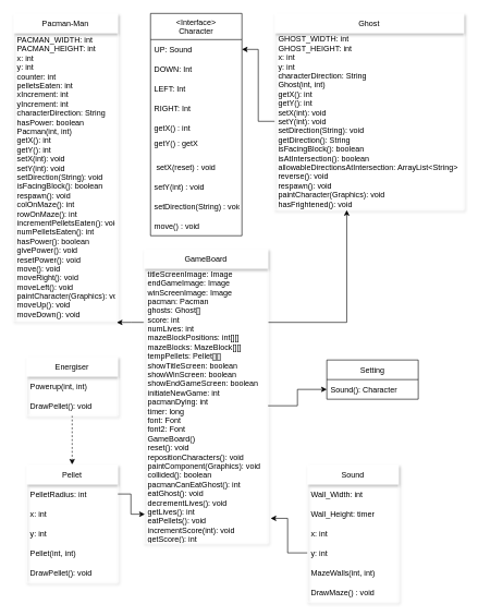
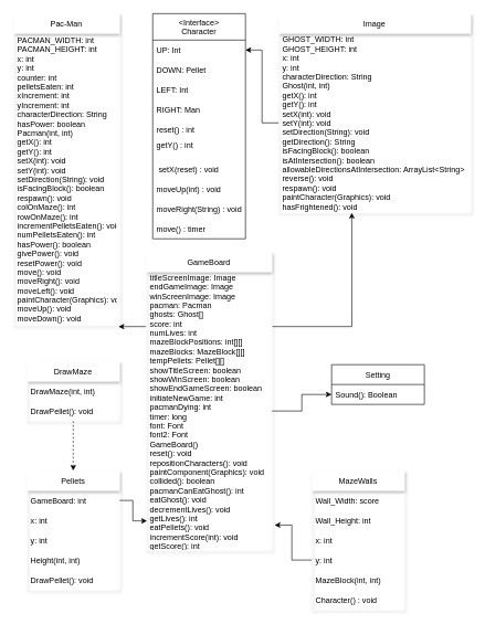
  <mxCell id="0" />
  <mxCell id="1" parent="0" />
  <mxCell id="2" value="&lt;Interface&gt;&#10;Character" style="swimlane;fontStyle=0;childLayout=stackLayout;horizontal=1;startSize=40;horizontalStack=0;resizeParent=1;resizeParentMax=0;resizeLast=0;collapsible=1;marginBottom=0;" parent="1" vertex="1"><mxGeometry x="230" y="20" width="140" height="340" as="geometry"><mxRectangle x="350" y="470" width="100" height="40" as="alternateBounds" /></mxGeometry></mxCell>
- <mxCell id="3" value="UP: Sound" style="text;strokeColor=none;fillColor=none;align=left;verticalAlign=middle;spacingLeft=4;spacingRight=4;overflow=hidden;points=[[0,0.5],[1,0.5]];portConstraint=eastwest;rotatable=0;" parent="2" vertex="1"><mxGeometry y="40" width="140" height="30" as="geometry" /></mxCell>
- <mxCell id="4" value="DOWN: Int" style="text;strokeColor=none;fillColor=none;align=left;verticalAlign=middle;spacingLeft=4;spacingRight=4;overflow=hidden;points=[[0,0.5],[1,0.5]];portConstraint=eastwest;rotatable=0;" parent="2" vertex="1"><mxGeometry y="70" width="140" height="30" as="geometry" /></mxCell>
+ <mxCell id="3" value="UP: Int" style="text;strokeColor=none;fillColor=none;align=left;verticalAlign=middle;spacingLeft=4;spacingRight=4;overflow=hidden;points=[[0,0.5],[1,0.5]];portConstraint=eastwest;rotatable=0;" parent="2" vertex="1"><mxGeometry y="40" width="140" height="30" as="geometry" /></mxCell>
+ <mxCell id="4" value="DOWN: Pellet" style="text;strokeColor=none;fillColor=none;align=left;verticalAlign=middle;spacingLeft=4;spacingRight=4;overflow=hidden;points=[[0,0.5],[1,0.5]];portConstraint=eastwest;rotatable=0;" parent="2" vertex="1"><mxGeometry y="70" width="140" height="30" as="geometry" /></mxCell>
  <mxCell id="5" value="LEFT: Int" style="text;strokeColor=none;fillColor=none;align=left;verticalAlign=middle;spacingLeft=4;spacingRight=4;overflow=hidden;points=[[0,0.5],[1,0.5]];portConstraint=eastwest;rotatable=0;" parent="2" vertex="1"><mxGeometry y="100" width="140" height="30" as="geometry" /></mxCell>
- <mxCell id="6" value="RIGHT: Int" style="text;strokeColor=none;fillColor=none;align=left;verticalAlign=middle;spacingLeft=4;spacingRight=4;overflow=hidden;points=[[0,0.5],[1,0.5]];portConstraint=eastwest;rotatable=0;" parent="2" vertex="1"><mxGeometry y="130" width="140" height="30" as="geometry" /></mxCell>
- <mxCell id="7" value="getX() : int" style="text;strokeColor=none;fillColor=none;align=left;verticalAlign=middle;spacingLeft=4;spacingRight=4;overflow=hidden;points=[[0,0.5],[1,0.5]];portConstraint=eastwest;rotatable=0;" parent="2" vertex="1"><mxGeometry y="160" width="140" height="30" as="geometry" /></mxCell>
- <mxCell id="8" value="getY() : getX&#10;" style="text;strokeColor=none;fillColor=none;align=left;verticalAlign=middle;spacingLeft=4;spacingRight=4;overflow=hidden;points=[[0,0.5],[1,0.5]];portConstraint=eastwest;rotatable=0;" parent="2" vertex="1"><mxGeometry y="190" width="140" height="30" as="geometry" /></mxCell>
+ <mxCell id="6" value="RIGHT: Man" style="text;strokeColor=none;fillColor=none;align=left;verticalAlign=middle;spacingLeft=4;spacingRight=4;overflow=hidden;points=[[0,0.5],[1,0.5]];portConstraint=eastwest;rotatable=0;" parent="2" vertex="1"><mxGeometry y="130" width="140" height="30" as="geometry" /></mxCell>
+ <mxCell id="7" value="reset() : int" style="text;strokeColor=none;fillColor=none;align=left;verticalAlign=middle;spacingLeft=4;spacingRight=4;overflow=hidden;points=[[0,0.5],[1,0.5]];portConstraint=eastwest;rotatable=0;" parent="2" vertex="1"><mxGeometry y="160" width="140" height="30" as="geometry" /></mxCell>
+ <mxCell id="8" value="getY() : int&#10;" style="text;strokeColor=none;fillColor=none;align=left;verticalAlign=middle;spacingLeft=4;spacingRight=4;overflow=hidden;points=[[0,0.5],[1,0.5]];portConstraint=eastwest;rotatable=0;" parent="2" vertex="1"><mxGeometry y="190" width="140" height="30" as="geometry" /></mxCell>
  <mxCell id="9" value=" setX(reset) : void" style="text;strokeColor=none;fillColor=none;align=left;verticalAlign=middle;spacingLeft=4;spacingRight=4;overflow=hidden;points=[[0,0.5],[1,0.5]];portConstraint=eastwest;rotatable=0;" parent="2" vertex="1"><mxGeometry y="220" width="140" height="30" as="geometry" /></mxCell>
- <mxCell id="10" value="setY(int) : void" style="text;strokeColor=none;fillColor=none;align=left;verticalAlign=middle;spacingLeft=4;spacingRight=4;overflow=hidden;points=[[0,0.5],[1,0.5]];portConstraint=eastwest;rotatable=0;" parent="2" vertex="1"><mxGeometry y="250" width="140" height="30" as="geometry" /></mxCell>
- <mxCell id="11" value="setDirection(String) : void" style="text;strokeColor=none;fillColor=none;align=left;verticalAlign=middle;spacingLeft=4;spacingRight=4;overflow=hidden;points=[[0,0.5],[1,0.5]];portConstraint=eastwest;rotatable=0;" parent="2" vertex="1"><mxGeometry y="280" width="140" height="30" as="geometry" /></mxCell>
- <mxCell id="12" value="move() : void" style="text;strokeColor=none;fillColor=none;align=left;verticalAlign=middle;spacingLeft=4;spacingRight=4;overflow=hidden;points=[[0,0.5],[1,0.5]];portConstraint=eastwest;rotatable=0;" parent="2" vertex="1"><mxGeometry y="310" width="140" height="30" as="geometry" /></mxCell>
- <mxCell id="13" value="Pacman-Man" style="swimlane;fontStyle=0;childLayout=stackLayout;horizontal=1;startSize=30;horizontalStack=0;resizeParent=1;resizeParentMax=0;resizeLast=0;collapsible=1;marginBottom=0;shadow=1;strokeColor=#FFFFFF;" parent="1" vertex="1"><mxGeometry x="20" y="20" width="160" height="470" as="geometry" /></mxCell>
+ <mxCell id="10" value="moveUp(int) : void" style="text;strokeColor=none;fillColor=none;align=left;verticalAlign=middle;spacingLeft=4;spacingRight=4;overflow=hidden;points=[[0,0.5],[1,0.5]];portConstraint=eastwest;rotatable=0;" parent="2" vertex="1"><mxGeometry y="250" width="140" height="30" as="geometry" /></mxCell>
+ <mxCell id="11" value="moveRight(String) : void" style="text;strokeColor=none;fillColor=none;align=left;verticalAlign=middle;spacingLeft=4;spacingRight=4;overflow=hidden;points=[[0,0.5],[1,0.5]];portConstraint=eastwest;rotatable=0;" parent="2" vertex="1"><mxGeometry y="280" width="140" height="30" as="geometry" /></mxCell>
+ <mxCell id="12" value="move() : timer" style="text;strokeColor=none;fillColor=none;align=left;verticalAlign=middle;spacingLeft=4;spacingRight=4;overflow=hidden;points=[[0,0.5],[1,0.5]];portConstraint=eastwest;rotatable=0;" parent="2" vertex="1"><mxGeometry y="310" width="140" height="30" as="geometry" /></mxCell>
+ <mxCell id="13" value="Pac-Man" style="swimlane;fontStyle=0;childLayout=stackLayout;horizontal=1;startSize=30;horizontalStack=0;resizeParent=1;resizeParentMax=0;resizeLast=0;collapsible=1;marginBottom=0;shadow=1;strokeColor=#FFFFFF;" parent="1" vertex="1"><mxGeometry x="20" y="20" width="160" height="470" as="geometry" /></mxCell>
  <mxCell id="14" value="PACMAN_WIDTH: int&#10;PACMAN_HEIGHT: int&#10;x: int&#10;y: int&#10;counter: int&#10;pelletsEaten: int&#10;xIncrement: int&#10;yIncrement: int&#10;characterDirection: String&#10;hasPower: boolean&#10;Pacman(int, int)&#10;getX(): int&#10;getY(): int&#10;setX(int): void&#10;setY(int): void&#10;setDirection(String): void&#10;isFacingBlock(): boolean&#10;respawn(): void&#10;colOnMaze(): int&#10;rowOnMaze(): int&#10;incrementPelletsEaten(): void&#10;numPelletsEaten(): int&#10;hasPower(): boolean&#10;givePower(): void&#10;resetPower(): void&#10;move(): void&#10;moveRight(): void&#10;moveLeft(): void&#10;paintCharacter(Graphics): void&#10;moveUp(): void&#10;moveDown(): void" style="text;strokeColor=none;fillColor=none;align=left;verticalAlign=middle;spacingLeft=4;spacingRight=4;overflow=hidden;points=[[0,0.5],[1,0.5]];portConstraint=eastwest;rotatable=0;shadow=1;" parent="13" vertex="1"><mxGeometry y="30" width="160" height="440" as="geometry" /></mxCell>
- <mxCell id="15" value="Ghost" style="swimlane;fontStyle=0;childLayout=stackLayout;horizontal=1;startSize=30;horizontalStack=0;resizeParent=1;resizeParentMax=0;resizeLast=0;collapsible=1;marginBottom=0;shadow=1;strokeColor=#FFFFFF;" parent="1" vertex="1"><mxGeometry x="420" y="20" width="290" height="300" as="geometry" /></mxCell>
+ <mxCell id="15" value="Image" style="swimlane;fontStyle=0;childLayout=stackLayout;horizontal=1;startSize=30;horizontalStack=0;resizeParent=1;resizeParentMax=0;resizeLast=0;collapsible=1;marginBottom=0;shadow=1;strokeColor=#FFFFFF;" parent="1" vertex="1"><mxGeometry x="420" y="20" width="290" height="300" as="geometry" /></mxCell>
  <mxCell id="16" value="GHOST_WIDTH: int&#10;GHOST_HEIGHT: int&#10;x: int&#10;y: int&#10;characterDirection: String&#10;Ghost(int, int)&#10;getX(): int&#10;getY(): int&#10;setX(int): void&#10;setY(int): void&#10;setDirection(String): void&#10;getDirection(): String&#10;isFacingBlock(): boolean&#10;isAtIntersection(): boolean&#10;allowableDirectionsAtIntersection: ArrayList&lt;String&gt;&#10;reverse(): void&#10;respawn(): void&#10;paintCharacter(Graphics): void&#10;hasFrightened(): void" style="text;strokeColor=none;fillColor=none;align=left;verticalAlign=middle;spacingLeft=4;spacingRight=4;overflow=hidden;points=[[0,0.5],[1,0.5]];portConstraint=eastwest;rotatable=0;shadow=1;" parent="15" vertex="1"><mxGeometry y="30" width="290" height="270" as="geometry" /></mxCell>
  <mxCell id="17" style="edgeStyle=orthogonalEdgeStyle;rounded=0;orthogonalLoop=1;jettySize=auto;html=1;exitX=0;exitY=0.5;exitDx=0;exitDy=0;entryX=1;entryY=0.5;entryDx=0;entryDy=0;" parent="1" source="16" target="3" edge="1"><mxGeometry relative="1" as="geometry" /></mxCell>
  <mxCell id="18" style="edgeStyle=orthogonalEdgeStyle;rounded=0;orthogonalLoop=1;jettySize=auto;html=1;exitX=1;exitY=0.25;exitDx=0;exitDy=0;entryX=0.381;entryY=1.003;entryDx=0;entryDy=0;entryPerimeter=0;" parent="1" source="20" target="16" edge="1"><mxGeometry relative="1" as="geometry" /></mxCell>
  <mxCell id="19" style="edgeStyle=orthogonalEdgeStyle;rounded=0;orthogonalLoop=1;jettySize=auto;html=1;exitX=0;exitY=0.25;exitDx=0;exitDy=0;entryX=0.99;entryY=1.006;entryDx=0;entryDy=0;entryPerimeter=0;" parent="1" source="20" target="14" edge="1"><mxGeometry relative="1" as="geometry" /></mxCell>
  <mxCell id="20" value="GameBoard" style="swimlane;fontStyle=0;childLayout=stackLayout;horizontal=1;startSize=30;horizontalStack=0;resizeParent=1;resizeParentMax=0;resizeLast=0;collapsible=1;marginBottom=0;shadow=1;strokeColor=#FFFFFF;" parent="1" vertex="1"><mxGeometry x="220" y="380" width="190" height="450" as="geometry" /></mxCell>
  <mxCell id="21" value="titleScreenImage: Image&#10;endGameImage: Image&#10;winScreenImage: Image&#10;pacman: Pacman&#10;ghosts: Ghost[]&#10;score: int&#10;numLives: int&#10;mazeBlockPositions: int[][]&#10;mazeBlocks: MazeBlock[][]&#10;tempPellets: Pellet[][]&#10;showTitleScreen: boolean&#10;showWinScreen: boolean&#10;showEndGameScreen: boolean&#10;initiateNewGame: int&#10;pacmanDying: int&#10;timer: long&#10;font: Font&#10;font2: Font&#10;GameBoard()&#10;reset(): void&#10;repositionCharacters(): void&#10;paintComponent(Graphics): void&#10;collided(): boolean&#10;pacmanCanEatGhost(): int&#10;eatGhost(): void&#10;decrementLives(): void&#10;getLives(): int &#10;eatPellets(): void&#10;incrementScore(int): void&#10;getScore(): int" style="text;strokeColor=none;fillColor=none;align=left;verticalAlign=middle;spacingLeft=4;spacingRight=4;overflow=hidden;points=[[0,0.5],[1,0.5]];portConstraint=eastwest;rotatable=0;shadow=1;" parent="20" vertex="1"><mxGeometry y="30" width="190" height="420" as="geometry" /></mxCell>
  <mxCell id="22" style="edgeStyle=orthogonalEdgeStyle;rounded=0;orthogonalLoop=1;jettySize=auto;html=1;exitX=0.5;exitY=1;exitDx=0;exitDy=0;entryX=0.5;entryY=0;entryDx=0;entryDy=0;dashed=1;" edge="1" parent="1" source="23" target="26"><mxGeometry relative="1" as="geometry" /></mxCell>
- <mxCell id="23" value="Energiser" style="swimlane;fontStyle=0;childLayout=stackLayout;horizontal=1;startSize=30;horizontalStack=0;resizeParent=1;resizeParentMax=0;resizeLast=0;collapsible=1;marginBottom=0;shadow=1;strokeColor=#FFFFFF;" parent="1" vertex="1"><mxGeometry x="40" y="545" width="140" height="90" as="geometry" /></mxCell>
- <mxCell id="24" value="Powerup(int, int)" style="text;strokeColor=none;fillColor=none;align=left;verticalAlign=middle;spacingLeft=4;spacingRight=4;overflow=hidden;points=[[0,0.5],[1,0.5]];portConstraint=eastwest;rotatable=0;shadow=1;" parent="23" vertex="1"><mxGeometry y="30" width="140" height="30" as="geometry" /></mxCell>
+ <mxCell id="23" value="DrawMaze" style="swimlane;fontStyle=0;childLayout=stackLayout;horizontal=1;startSize=30;horizontalStack=0;resizeParent=1;resizeParentMax=0;resizeLast=0;collapsible=1;marginBottom=0;shadow=1;strokeColor=#FFFFFF;" parent="1" vertex="1"><mxGeometry x="40" y="545" width="140" height="90" as="geometry" /></mxCell>
+ <mxCell id="24" value="DrawMaze(int, int)" style="text;strokeColor=none;fillColor=none;align=left;verticalAlign=middle;spacingLeft=4;spacingRight=4;overflow=hidden;points=[[0,0.5],[1,0.5]];portConstraint=eastwest;rotatable=0;shadow=1;" parent="23" vertex="1"><mxGeometry y="30" width="140" height="30" as="geometry" /></mxCell>
  <mxCell id="25" value="DrawPellet(): void" style="text;strokeColor=none;fillColor=none;align=left;verticalAlign=middle;spacingLeft=4;spacingRight=4;overflow=hidden;points=[[0,0.5],[1,0.5]];portConstraint=eastwest;rotatable=0;shadow=1;" parent="23" vertex="1"><mxGeometry y="60" width="140" height="30" as="geometry" /></mxCell>
- <mxCell id="26" value="Pellet" style="swimlane;fontStyle=0;childLayout=stackLayout;horizontal=1;startSize=30;horizontalStack=0;resizeParent=1;resizeParentMax=0;resizeLast=0;collapsible=1;marginBottom=0;shadow=1;strokeColor=#FFFFFF;" parent="1" vertex="1"><mxGeometry x="40" y="710" width="140" height="180" as="geometry" /></mxCell>
- <mxCell id="27" value="PelletRadius: int" style="text;strokeColor=none;fillColor=none;align=left;verticalAlign=middle;spacingLeft=4;spacingRight=4;overflow=hidden;points=[[0,0.5],[1,0.5]];portConstraint=eastwest;rotatable=0;shadow=1;" parent="26" vertex="1"><mxGeometry y="30" width="140" height="30" as="geometry" /></mxCell>
+ <mxCell id="26" value="Pellets" style="swimlane;fontStyle=0;childLayout=stackLayout;horizontal=1;startSize=30;horizontalStack=0;resizeParent=1;resizeParentMax=0;resizeLast=0;collapsible=1;marginBottom=0;shadow=1;strokeColor=#FFFFFF;" parent="1" vertex="1"><mxGeometry x="40" y="710" width="140" height="180" as="geometry" /></mxCell>
+ <mxCell id="27" value="GameBoard: int" style="text;strokeColor=none;fillColor=none;align=left;verticalAlign=middle;spacingLeft=4;spacingRight=4;overflow=hidden;points=[[0,0.5],[1,0.5]];portConstraint=eastwest;rotatable=0;shadow=1;" parent="26" vertex="1"><mxGeometry y="30" width="140" height="30" as="geometry" /></mxCell>
  <mxCell id="28" value="x: int" style="text;strokeColor=none;fillColor=none;align=left;verticalAlign=middle;spacingLeft=4;spacingRight=4;overflow=hidden;points=[[0,0.5],[1,0.5]];portConstraint=eastwest;rotatable=0;shadow=1;" parent="26" vertex="1"><mxGeometry y="60" width="140" height="30" as="geometry" /></mxCell>
  <mxCell id="29" value="y: int" style="text;strokeColor=none;fillColor=none;align=left;verticalAlign=middle;spacingLeft=4;spacingRight=4;overflow=hidden;points=[[0,0.5],[1,0.5]];portConstraint=eastwest;rotatable=0;shadow=1;" vertex="1" parent="26"><mxGeometry y="90" width="140" height="30" as="geometry" /></mxCell>
- <mxCell id="30" value="Pellet(int, int)" style="text;strokeColor=none;fillColor=none;align=left;verticalAlign=middle;spacingLeft=4;spacingRight=4;overflow=hidden;points=[[0,0.5],[1,0.5]];portConstraint=eastwest;rotatable=0;shadow=1;" vertex="1" parent="26"><mxGeometry y="120" width="140" height="30" as="geometry" /></mxCell>
+ <mxCell id="30" value="Height(int, int)" style="text;strokeColor=none;fillColor=none;align=left;verticalAlign=middle;spacingLeft=4;spacingRight=4;overflow=hidden;points=[[0,0.5],[1,0.5]];portConstraint=eastwest;rotatable=0;shadow=1;" vertex="1" parent="26"><mxGeometry y="120" width="140" height="30" as="geometry" /></mxCell>
  <mxCell id="31" value="DrawPellet(): void" style="text;strokeColor=none;fillColor=none;align=left;verticalAlign=middle;spacingLeft=4;spacingRight=4;overflow=hidden;points=[[0,0.5],[1,0.5]];portConstraint=eastwest;rotatable=0;shadow=1;" vertex="1" parent="26"><mxGeometry y="150" width="140" height="30" as="geometry" /></mxCell>
- <mxCell id="32" value="Sound" style="swimlane;fontStyle=0;childLayout=stackLayout;horizontal=1;startSize=30;horizontalStack=0;resizeParent=1;resizeParentMax=0;resizeLast=0;collapsible=1;marginBottom=0;shadow=1;strokeColor=#FFFFFF;" parent="1" vertex="1"><mxGeometry x="470" y="710" width="140" height="210" as="geometry" /></mxCell>
- <mxCell id="33" value="Wall_Width: int" style="text;strokeColor=none;fillColor=none;align=left;verticalAlign=middle;spacingLeft=4;spacingRight=4;overflow=hidden;points=[[0,0.5],[1,0.5]];portConstraint=eastwest;rotatable=0;shadow=1;" parent="32" vertex="1"><mxGeometry y="30" width="140" height="30" as="geometry" /></mxCell>
- <mxCell id="34" value="Wall_Height: timer" style="text;strokeColor=none;fillColor=none;align=left;verticalAlign=middle;spacingLeft=4;spacingRight=4;overflow=hidden;points=[[0,0.5],[1,0.5]];portConstraint=eastwest;rotatable=0;shadow=1;" parent="32" vertex="1"><mxGeometry y="60" width="140" height="30" as="geometry" /></mxCell>
+ <mxCell id="32" value="MazeWalls" style="swimlane;fontStyle=0;childLayout=stackLayout;horizontal=1;startSize=30;horizontalStack=0;resizeParent=1;resizeParentMax=0;resizeLast=0;collapsible=1;marginBottom=0;shadow=1;strokeColor=#FFFFFF;" parent="1" vertex="1"><mxGeometry x="470" y="710" width="140" height="210" as="geometry" /></mxCell>
+ <mxCell id="33" value="Wall_Width: score" style="text;strokeColor=none;fillColor=none;align=left;verticalAlign=middle;spacingLeft=4;spacingRight=4;overflow=hidden;points=[[0,0.5],[1,0.5]];portConstraint=eastwest;rotatable=0;shadow=1;" parent="32" vertex="1"><mxGeometry y="30" width="140" height="30" as="geometry" /></mxCell>
+ <mxCell id="34" value="Wall_Height: int" style="text;strokeColor=none;fillColor=none;align=left;verticalAlign=middle;spacingLeft=4;spacingRight=4;overflow=hidden;points=[[0,0.5],[1,0.5]];portConstraint=eastwest;rotatable=0;shadow=1;" parent="32" vertex="1"><mxGeometry y="60" width="140" height="30" as="geometry" /></mxCell>
  <mxCell id="35" value="x: int" style="text;strokeColor=none;fillColor=none;align=left;verticalAlign=middle;spacingLeft=4;spacingRight=4;overflow=hidden;points=[[0,0.5],[1,0.5]];portConstraint=eastwest;rotatable=0;shadow=1;" parent="32" vertex="1"><mxGeometry y="90" width="140" height="30" as="geometry" /></mxCell>
  <mxCell id="36" value="y: int" style="text;strokeColor=none;fillColor=none;align=left;verticalAlign=middle;spacingLeft=4;spacingRight=4;overflow=hidden;points=[[0,0.5],[1,0.5]];portConstraint=eastwest;rotatable=0;shadow=1;" vertex="1" parent="32"><mxGeometry y="120" width="140" height="30" as="geometry" /></mxCell>
- <mxCell id="37" value="MazeWalls(int, int)" style="text;strokeColor=none;fillColor=none;align=left;verticalAlign=middle;spacingLeft=4;spacingRight=4;overflow=hidden;points=[[0,0.5],[1,0.5]];portConstraint=eastwest;rotatable=0;shadow=1;" vertex="1" parent="32"><mxGeometry y="150" width="140" height="30" as="geometry" /></mxCell>
- <mxCell id="38" value="DrawMaze() : void" style="text;strokeColor=none;fillColor=none;align=left;verticalAlign=middle;spacingLeft=4;spacingRight=4;overflow=hidden;points=[[0,0.5],[1,0.5]];portConstraint=eastwest;rotatable=0;shadow=1;" vertex="1" parent="32"><mxGeometry y="180" width="140" height="30" as="geometry" /></mxCell>
+ <mxCell id="37" value="MazeBlock(int, int)" style="text;strokeColor=none;fillColor=none;align=left;verticalAlign=middle;spacingLeft=4;spacingRight=4;overflow=hidden;points=[[0,0.5],[1,0.5]];portConstraint=eastwest;rotatable=0;shadow=1;" vertex="1" parent="32"><mxGeometry y="150" width="140" height="30" as="geometry" /></mxCell>
+ <mxCell id="38" value="Character() : void" style="text;strokeColor=none;fillColor=none;align=left;verticalAlign=middle;spacingLeft=4;spacingRight=4;overflow=hidden;points=[[0,0.5],[1,0.5]];portConstraint=eastwest;rotatable=0;shadow=1;" vertex="1" parent="32"><mxGeometry y="180" width="140" height="30" as="geometry" /></mxCell>
  <mxCell id="39" style="edgeStyle=orthogonalEdgeStyle;rounded=0;orthogonalLoop=1;jettySize=auto;html=1;exitX=1;exitY=0.5;exitDx=0;exitDy=0;entryX=0.007;entryY=0.895;entryDx=0;entryDy=0;entryPerimeter=0;" edge="1" parent="1" source="27" target="21"><mxGeometry relative="1" as="geometry" /></mxCell>
  <mxCell id="40" style="edgeStyle=orthogonalEdgeStyle;rounded=0;orthogonalLoop=1;jettySize=auto;html=1;exitX=0;exitY=0.5;exitDx=0;exitDy=0;entryX=1.021;entryY=0.91;entryDx=0;entryDy=0;entryPerimeter=0;" edge="1" parent="1" source="36" target="21"><mxGeometry relative="1" as="geometry" /></mxCell>
  <mxCell id="41" value="Setting" style="swimlane;fontStyle=0;childLayout=stackLayout;horizontal=1;startSize=30;horizontalStack=0;resizeParent=1;resizeParentMax=0;resizeLast=0;collapsible=1;marginBottom=0;" vertex="1" parent="1"><mxGeometry x="500" y="550" width="140" height="60" as="geometry" /></mxCell>
- <mxCell id="42" value="Sound(): Character" style="text;strokeColor=none;fillColor=none;align=left;verticalAlign=middle;spacingLeft=4;spacingRight=4;overflow=hidden;points=[[0,0.5],[1,0.5]];portConstraint=eastwest;rotatable=0;" vertex="1" parent="41"><mxGeometry y="30" width="140" height="30" as="geometry" /></mxCell>
+ <mxCell id="42" value="Sound(): Boolean" style="text;strokeColor=none;fillColor=none;align=left;verticalAlign=middle;spacingLeft=4;spacingRight=4;overflow=hidden;points=[[0,0.5],[1,0.5]];portConstraint=eastwest;rotatable=0;" vertex="1" parent="41"><mxGeometry y="30" width="140" height="30" as="geometry" /></mxCell>
  <mxCell id="43" style="edgeStyle=orthogonalEdgeStyle;rounded=0;orthogonalLoop=1;jettySize=auto;html=1;exitX=1;exitY=0.5;exitDx=0;exitDy=0;entryX=0;entryY=0.5;entryDx=0;entryDy=0;" edge="1" parent="1" source="21" target="42"><mxGeometry relative="1" as="geometry" /></mxCell>
